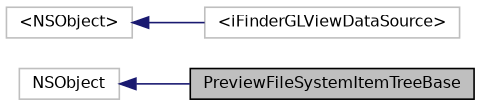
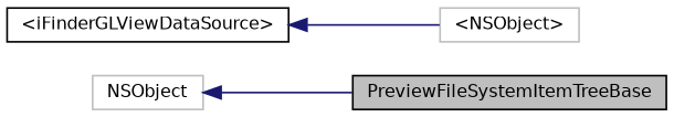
  digraph {
    rankdir=LR
    node [color=black fillcolor=white fontname=Helvetica fontsize=10 shape=record style=filled]
    edge [color=midnightblue dir=back fontname=Helvetica fontsize=10 labelfontname=Helvetica labelfontsize=10 style=solid]
    n1 [fillcolor=grey75 fontcolor=black height=0.2 label=PreviewFileSystemItemTreeBase width=0.4]
    n2 [color=grey75 height=0.2 label=NSObject width=0.4]
-   n3 [color=grey75 height=0.2 label="\<iFinderGLViewDataSource\>" width=0.4]
+   n3 [height=0.2 label="\<iFinderGLViewDataSource\>" width=0.4]
    n4 [color=grey75 height=0.2 label="\<NSObject\>" width=0.4]
    n2 -> n1
-   n4 -> n3
+   n3 -> n4
  }
